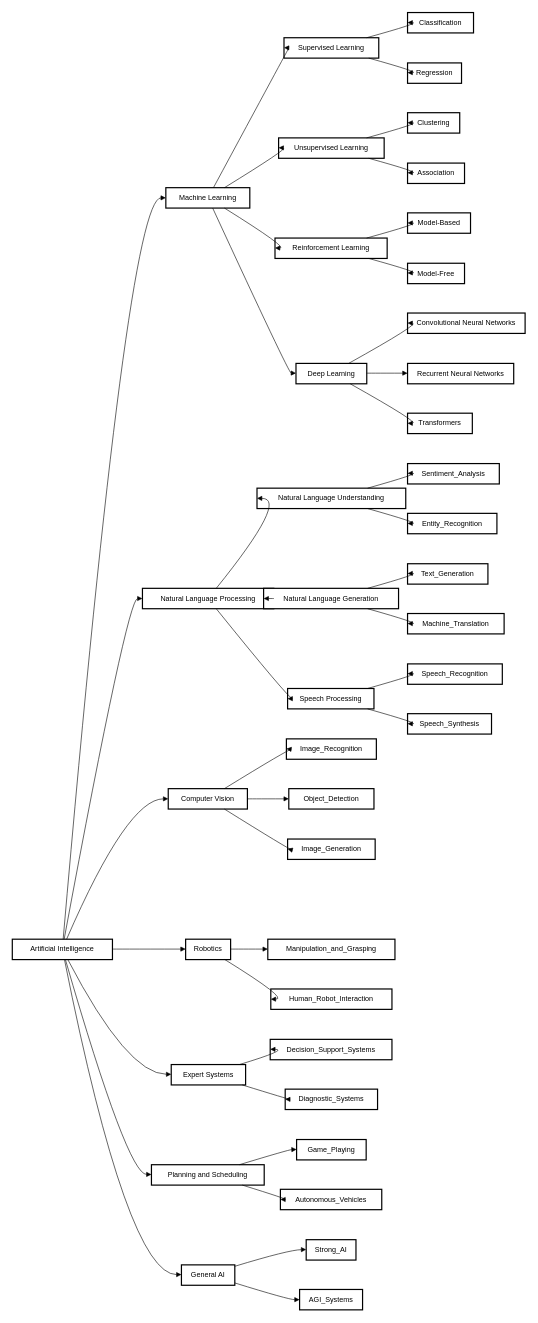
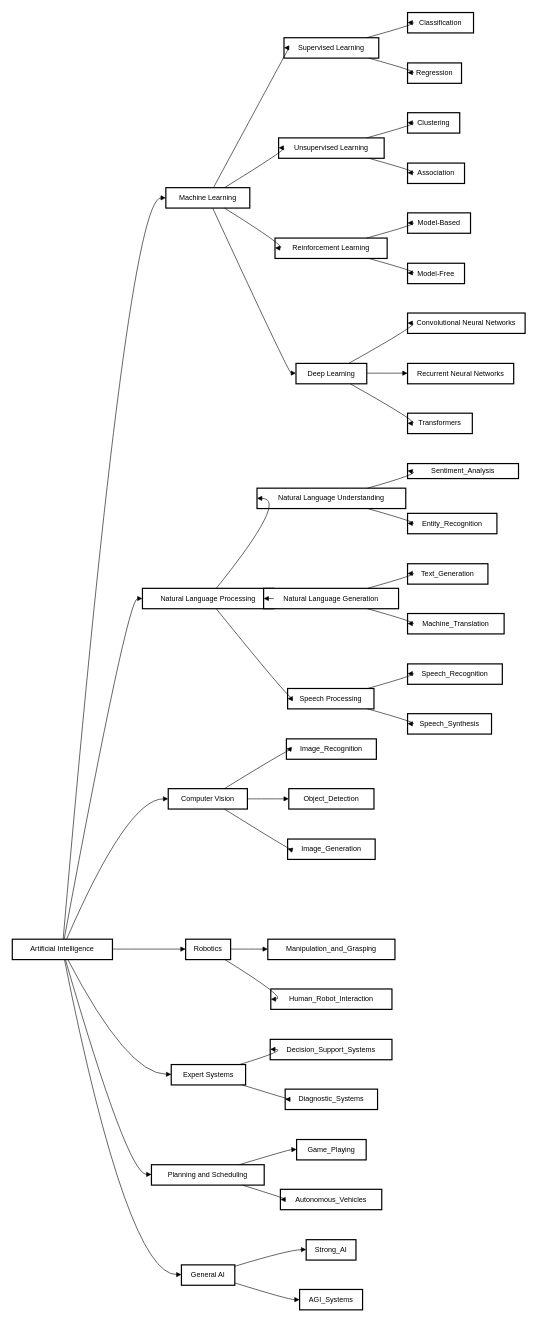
  <mxCell id="0" />
  <mxCell id="1" parent="0" />
  <mxCell id="2" value="Artificial Intelligence" style="whiteSpace=wrap;strokeWidth=2;hachureGap=4;fontFamily=Helvetica;" vertex="1" parent="1"><mxGeometry x="20" y="1565" width="167" height="34" as="geometry" /></mxCell>
  <mxCell id="3" value="Machine Learning" style="whiteSpace=wrap;strokeWidth=2;hachureGap=4;fontFamily=Helvetica;" vertex="1" parent="1"><mxGeometry x="276" y="312" width="140" height="34" as="geometry" /></mxCell>
  <mxCell id="4" value="Natural Language Processing" style="whiteSpace=wrap;strokeWidth=2;hachureGap=4;fontFamily=Helvetica;" vertex="1" parent="1"><mxGeometry x="237" y="980" width="219" height="34" as="geometry" /></mxCell>
  <mxCell id="5" value="Computer Vision" style="whiteSpace=wrap;strokeWidth=2;hachureGap=4;fontFamily=Helvetica;" vertex="1" parent="1"><mxGeometry x="280" y="1314" width="132" height="34" as="geometry" /></mxCell>
  <mxCell id="6" value="Robotics" style="whiteSpace=wrap;strokeWidth=2;hachureGap=4;fontFamily=Helvetica;" vertex="1" parent="1"><mxGeometry x="309" y="1565" width="75" height="34" as="geometry" /></mxCell>
  <mxCell id="7" value="Expert Systems" style="whiteSpace=wrap;strokeWidth=2;hachureGap=4;fontFamily=Helvetica;" vertex="1" parent="1"><mxGeometry x="285" y="1774" width="124" height="34" as="geometry" /></mxCell>
  <mxCell id="8" value="Planning and Scheduling" style="whiteSpace=wrap;strokeWidth=2;hachureGap=4;fontFamily=Helvetica;" vertex="1" parent="1"><mxGeometry x="252" y="1941" width="188" height="34" as="geometry" /></mxCell>
  <mxCell id="9" value="General AI" style="whiteSpace=wrap;strokeWidth=2;hachureGap=4;fontFamily=Helvetica;" vertex="1" parent="1"><mxGeometry x="302" y="2108" width="89" height="34" as="geometry" /></mxCell>
  <mxCell id="10" value="Supervised Learning" style="whiteSpace=wrap;strokeWidth=2;hachureGap=4;fontFamily=Helvetica;" vertex="1" parent="1"><mxGeometry x="473" y="62" width="158" height="34" as="geometry" /></mxCell>
  <mxCell id="11" value="Unsupervised Learning" style="whiteSpace=wrap;strokeWidth=2;hachureGap=4;fontFamily=Helvetica;" vertex="1" parent="1"><mxGeometry x="464" y="229" width="176" height="34" as="geometry" /></mxCell>
  <mxCell id="12" value="Reinforcement Learning" style="whiteSpace=wrap;strokeWidth=2;hachureGap=4;fontFamily=Helvetica;" vertex="1" parent="1"><mxGeometry x="458" y="396" width="187" height="34" as="geometry" /></mxCell>
  <mxCell id="13" value="Deep Learning" style="whiteSpace=wrap;strokeWidth=2;hachureGap=4;fontFamily=Helvetica;" vertex="1" parent="1"><mxGeometry x="493" y="605" width="118" height="34" as="geometry" /></mxCell>
  <mxCell id="14" value="Classification" style="whiteSpace=wrap;strokeWidth=2;hachureGap=4;fontFamily=Helvetica;" vertex="1" parent="1"><mxGeometry x="679" y="20" width="110" height="34" as="geometry" /></mxCell>
  <mxCell id="15" value="Regression" style="whiteSpace=wrap;strokeWidth=2;hachureGap=4;fontFamily=Helvetica;" vertex="1" parent="1"><mxGeometry x="679" y="104" width="90" height="34" as="geometry" /></mxCell>
  <mxCell id="16" value="Clustering" style="whiteSpace=wrap;strokeWidth=2;hachureGap=4;fontFamily=Helvetica;" vertex="1" parent="1"><mxGeometry x="679" y="187" width="87" height="34" as="geometry" /></mxCell>
  <mxCell id="17" value="Association" style="whiteSpace=wrap;strokeWidth=2;hachureGap=4;fontFamily=Helvetica;" vertex="1" parent="1"><mxGeometry x="679" y="271" width="95" height="34" as="geometry" /></mxCell>
  <mxCell id="18" value="Model-Based" style="whiteSpace=wrap;strokeWidth=2;hachureGap=4;fontFamily=Helvetica;" vertex="1" parent="1"><mxGeometry x="679" y="354" width="105" height="34" as="geometry" /></mxCell>
  <mxCell id="19" value="Model-Free" style="whiteSpace=wrap;strokeWidth=2;hachureGap=4;fontFamily=Helvetica;" vertex="1" parent="1"><mxGeometry x="679" y="438" width="95" height="34" as="geometry" /></mxCell>
  <mxCell id="20" value="Convolutional Neural Networks" style="whiteSpace=wrap;strokeWidth=2;hachureGap=4;fontFamily=Helvetica;" vertex="1" parent="1"><mxGeometry x="679" y="521" width="196" height="34" as="geometry" /></mxCell>
  <mxCell id="21" value="Recurrent Neural Networks" style="whiteSpace=wrap;strokeWidth=2;hachureGap=4;fontFamily=Helvetica;" vertex="1" parent="1"><mxGeometry x="679" y="605" width="177" height="34" as="geometry" /></mxCell>
  <mxCell id="22" value="Transformers" style="whiteSpace=wrap;strokeWidth=2;hachureGap=4;fontFamily=Helvetica;" vertex="1" parent="1"><mxGeometry x="679" y="688" width="108" height="34" as="geometry" /></mxCell>
  <mxCell id="23" value="Natural Language Understanding" style="whiteSpace=wrap;strokeWidth=2;hachureGap=4;fontFamily=Helvetica;" vertex="1" parent="1"><mxGeometry x="428" y="813" width="248" height="34" as="geometry" /></mxCell>
  <mxCell id="24" value="Natural Language Generation" style="whiteSpace=wrap;strokeWidth=2;hachureGap=4;fontFamily=Helvetica;" vertex="1" parent="1"><mxGeometry x="439" y="980" width="225" height="34" as="geometry" /></mxCell>
  <mxCell id="25" value="Speech Processing" style="whiteSpace=wrap;strokeWidth=2;hachureGap=4;fontFamily=Helvetica;" vertex="1" parent="1"><mxGeometry x="479" y="1147" width="144" height="34" as="geometry" /></mxCell>
- <mxCell id="26" value="Sentiment_Analysis" style="whiteSpace=wrap;strokeWidth=2;hachureGap=4;fontFamily=Helvetica;" vertex="1" parent="1"><mxGeometry x="679" y="772" width="153" height="34" as="geometry" /></mxCell>
+ <mxCell id="26" value="Sentiment_Analysis" style="whiteSpace=wrap;strokeWidth=2;hachureGap=4;fontFamily=Helvetica;" vertex="1" parent="1"><mxGeometry x="679" y="772" width="185" height="25" as="geometry" /></mxCell>
  <mxCell id="27" value="Entity_Recognition" style="whiteSpace=wrap;strokeWidth=2;hachureGap=4;fontFamily=Helvetica;" vertex="1" parent="1"><mxGeometry x="679" y="855" width="149" height="34" as="geometry" /></mxCell>
  <mxCell id="28" value="Text_Generation" style="whiteSpace=wrap;strokeWidth=2;hachureGap=4;fontFamily=Helvetica;" vertex="1" parent="1"><mxGeometry x="679" y="939" width="134" height="34" as="geometry" /></mxCell>
  <mxCell id="29" value="Machine_Translation" style="whiteSpace=wrap;strokeWidth=2;hachureGap=4;fontFamily=Helvetica;" vertex="1" parent="1"><mxGeometry x="679" y="1022" width="161" height="34" as="geometry" /></mxCell>
  <mxCell id="30" value="Speech_Recognition" style="whiteSpace=wrap;strokeWidth=2;hachureGap=4;fontFamily=Helvetica;" vertex="1" parent="1"><mxGeometry x="679" y="1106" width="158" height="34" as="geometry" /></mxCell>
  <mxCell id="31" value="Speech_Synthesis" style="whiteSpace=wrap;strokeWidth=2;hachureGap=4;fontFamily=Helvetica;" vertex="1" parent="1"><mxGeometry x="679" y="1189" width="140" height="34" as="geometry" /></mxCell>
  <mxCell id="32" value="Image_Recognition" style="whiteSpace=wrap;strokeWidth=2;hachureGap=4;fontFamily=Helvetica;" vertex="1" parent="1"><mxGeometry x="477" y="1231" width="150" height="34" as="geometry" /></mxCell>
  <mxCell id="33" value="Object_Detection" style="whiteSpace=wrap;strokeWidth=2;hachureGap=4;fontFamily=Helvetica;" vertex="1" parent="1"><mxGeometry x="481" y="1314" width="142" height="34" as="geometry" /></mxCell>
  <mxCell id="34" value="Image_Generation" style="whiteSpace=wrap;strokeWidth=2;hachureGap=4;fontFamily=Helvetica;" vertex="1" parent="1"><mxGeometry x="479" y="1398" width="146" height="34" as="geometry" /></mxCell>
  <mxCell id="35" value="Manipulation_and_Grasping" style="whiteSpace=wrap;strokeWidth=2;hachureGap=4;fontFamily=Helvetica;" vertex="1" parent="1"><mxGeometry x="446" y="1565" width="212" height="34" as="geometry" /></mxCell>
  <mxCell id="36" value="Human_Robot_Interaction" style="whiteSpace=wrap;strokeWidth=2;hachureGap=4;fontFamily=Helvetica;" vertex="1" parent="1"><mxGeometry x="451" y="1648" width="202" height="34" as="geometry" /></mxCell>
  <mxCell id="37" value="Decision_Support_Systems" style="whiteSpace=wrap;strokeWidth=2;hachureGap=4;fontFamily=Helvetica;" vertex="1" parent="1"><mxGeometry x="450" y="1732" width="203" height="34" as="geometry" /></mxCell>
  <mxCell id="38" value="Diagnostic_Systems" style="whiteSpace=wrap;strokeWidth=2;hachureGap=4;fontFamily=Helvetica;" vertex="1" parent="1"><mxGeometry x="475" y="1815" width="154" height="34" as="geometry" /></mxCell>
  <mxCell id="39" value="Game_Playing" style="whiteSpace=wrap;strokeWidth=2;hachureGap=4;fontFamily=Helvetica;" vertex="1" parent="1"><mxGeometry x="494" y="1899" width="116" height="34" as="geometry" /></mxCell>
  <mxCell id="40" value="Autonomous_Vehicles" style="whiteSpace=wrap;strokeWidth=2;hachureGap=4;fontFamily=Helvetica;" vertex="1" parent="1"><mxGeometry x="467" y="1982" width="169" height="34" as="geometry" /></mxCell>
  <mxCell id="41" value="Strong_AI" style="whiteSpace=wrap;strokeWidth=2;hachureGap=4;fontFamily=Helvetica;" vertex="1" parent="1"><mxGeometry x="510" y="2066" width="83" height="34" as="geometry" /></mxCell>
  <mxCell id="42" value="AGI_Systems" style="whiteSpace=wrap;strokeWidth=2;hachureGap=4;fontFamily=Helvetica;" vertex="1" parent="1"><mxGeometry x="499" y="2149" width="105" height="34" as="geometry" /></mxCell>
  <mxCell id="43" value="" style="curved=1;startArrow=none;endArrow=block;exitX=0.508;exitY=-0.007;entryX=0.003;entryY=0.5;rounded=0;hachureGap=4;fontFamily=Helvetica;" edge="1" parent="1" source="2" target="3"><mxGeometry relative="1" as="geometry"><Array as="points"><mxPoint x="212" y="329" /></Array></mxGeometry></mxCell>
  <mxCell id="44" value="" style="curved=1;startArrow=none;endArrow=block;exitX=0.518;exitY=-0.007;entryX=-0.001;entryY=0.5;rounded=0;hachureGap=4;fontFamily=Helvetica;" edge="1" parent="1" source="2" target="4"><mxGeometry relative="1" as="geometry"><Array as="points"><mxPoint x="212" y="997" /></Array></mxGeometry></mxCell>
  <mxCell id="45" value="" style="curved=1;startArrow=none;endArrow=block;exitX=0.543;exitY=-0.007;entryX=0.001;entryY=0.5;rounded=0;hachureGap=4;fontFamily=Helvetica;" edge="1" parent="1" source="2" target="5"><mxGeometry relative="1" as="geometry"><Array as="points"><mxPoint x="212" y="1331" /></Array></mxGeometry></mxCell>
  <mxCell id="46" value="" style="curved=1;startArrow=none;endArrow=block;exitX=0.999;exitY=0.485;entryX=-0.003;entryY=0.485;rounded=0;hachureGap=4;fontFamily=Helvetica;" edge="1" parent="1" source="2" target="6"><mxGeometry relative="1" as="geometry"><Array as="points" /></mxGeometry></mxCell>
  <mxCell id="47" value="" style="curved=1;startArrow=none;endArrow=block;exitX=0.552;exitY=0.978;entryX=-0.004;entryY=0.478;rounded=0;hachureGap=4;fontFamily=Helvetica;" edge="1" parent="1" source="2" target="7"><mxGeometry relative="1" as="geometry"><Array as="points"><mxPoint x="212" y="1790" /></Array></mxGeometry></mxCell>
  <mxCell id="48" value="" style="curved=1;startArrow=none;endArrow=block;exitX=0.529;exitY=0.978;entryX=0.0;entryY=0.478;rounded=0;hachureGap=4;fontFamily=Helvetica;" edge="1" parent="1" source="2" target="8"><mxGeometry relative="1" as="geometry"><Array as="points"><mxPoint x="212" y="1957" /></Array></mxGeometry></mxCell>
  <mxCell id="49" value="" style="curved=1;startArrow=none;endArrow=block;exitX=0.52;exitY=0.978;entryX=-0.004;entryY=0.478;rounded=0;hachureGap=4;fontFamily=Helvetica;" edge="1" parent="1" source="2" target="9"><mxGeometry relative="1" as="geometry"><Array as="points"><mxPoint x="212" y="2124" /></Array></mxGeometry></mxCell>
  <mxCell id="50" value="" style="curved=1;startArrow=none;endArrow=block;exitX=0.566;exitY=0.007;entryX=-0.002;entryY=0.485;rounded=0;hachureGap=4;fontFamily=Helvetica;" edge="1" parent="1" source="3" target="10"><mxGeometry relative="1" as="geometry"><Array as="points"><mxPoint x="481" y="79" /></Array></mxGeometry></mxCell>
  <mxCell id="51" value="" style="curved=1;startArrow=none;endArrow=block;exitX=0.695;exitY=0.007;entryX=-0.002;entryY=0.485;rounded=0;hachureGap=4;fontFamily=Helvetica;" edge="1" parent="1" source="3" target="11"><mxGeometry relative="1" as="geometry"><Array as="points"><mxPoint x="481" y="246" /></Array></mxGeometry></mxCell>
  <mxCell id="52" value="" style="curved=1;startArrow=none;endArrow=block;exitX=0.695;exitY=0.993;entryX=0.002;entryY=0.485;rounded=0;hachureGap=4;fontFamily=Helvetica;" edge="1" parent="1" source="3" target="12"><mxGeometry relative="1" as="geometry"><Array as="points"><mxPoint x="481" y="413" /></Array></mxGeometry></mxCell>
  <mxCell id="53" value="" style="curved=1;startArrow=none;endArrow=block;exitX=0.557;exitY=0.993;entryX=-0.0;entryY=0.478;rounded=0;hachureGap=4;fontFamily=Helvetica;" edge="1" parent="1" source="3" target="13"><mxGeometry relative="1" as="geometry"><Array as="points"><mxPoint x="481" y="621" /></Array></mxGeometry></mxCell>
  <mxCell id="54" value="" style="curved=1;startArrow=none;endArrow=block;exitX=0.877;exitY=-0.007;entryX=-0.002;entryY=0.493;rounded=0;hachureGap=4;fontFamily=Helvetica;" edge="1" parent="1" source="10" target="14"><mxGeometry relative="1" as="geometry"><Array as="points"><mxPoint x="701" y="37" /></Array></mxGeometry></mxCell>
  <mxCell id="55" value="" style="curved=1;startArrow=none;endArrow=block;exitX=0.877;exitY=0.978;entryX=-0.002;entryY=0.478;rounded=0;hachureGap=4;fontFamily=Helvetica;" edge="1" parent="1" source="10" target="15"><mxGeometry relative="1" as="geometry"><Array as="points"><mxPoint x="701" y="120" /></Array></mxGeometry></mxCell>
  <mxCell id="56" value="" style="curved=1;startArrow=none;endArrow=block;exitX=0.838;exitY=-0.007;entryX=0.004;entryY=0.493;rounded=0;hachureGap=4;fontFamily=Helvetica;" edge="1" parent="1" source="11" target="16"><mxGeometry relative="1" as="geometry"><Array as="points"><mxPoint x="701" y="204" /></Array></mxGeometry></mxCell>
  <mxCell id="57" value="" style="curved=1;startArrow=none;endArrow=block;exitX=0.838;exitY=0.978;entryX=0.004;entryY=0.478;rounded=0;hachureGap=4;fontFamily=Helvetica;" edge="1" parent="1" source="11" target="17"><mxGeometry relative="1" as="geometry"><Array as="points"><mxPoint x="701" y="287" /></Array></mxGeometry></mxCell>
  <mxCell id="58" value="" style="curved=1;startArrow=none;endArrow=block;exitX=0.821;exitY=-0.007;entryX=-0.004;entryY=0.493;rounded=0;hachureGap=4;fontFamily=Helvetica;" edge="1" parent="1" source="12" target="18"><mxGeometry relative="1" as="geometry"><Array as="points"><mxPoint x="701" y="371" /></Array></mxGeometry></mxCell>
  <mxCell id="59" value="" style="curved=1;startArrow=none;endArrow=block;exitX=0.821;exitY=0.978;entryX=0.003;entryY=0.478;rounded=0;hachureGap=4;fontFamily=Helvetica;" edge="1" parent="1" source="12" target="19"><mxGeometry relative="1" as="geometry"><Array as="points"><mxPoint x="701" y="454" /></Array></mxGeometry></mxCell>
  <mxCell id="60" value="" style="curved=1;startArrow=none;endArrow=block;exitX=0.751;exitY=-0.015;entryX=-0.001;entryY=0.493;rounded=0;hachureGap=4;fontFamily=Helvetica;" edge="1" parent="1" source="13" target="20"><mxGeometry relative="1" as="geometry"><Array as="points"><mxPoint x="701" y="538" /></Array></mxGeometry></mxCell>
  <mxCell id="61" value="" style="curved=1;startArrow=none;endArrow=block;exitX=0.996;exitY=0.478;entryX=-0.002;entryY=0.478;rounded=0;hachureGap=4;fontFamily=Helvetica;" edge="1" parent="1" source="13" target="21"><mxGeometry relative="1" as="geometry"><Array as="points" /></mxGeometry></mxCell>
  <mxCell id="62" value="" style="curved=1;startArrow=none;endArrow=block;exitX=0.751;exitY=0.971;entryX=0.0;entryY=0.493;rounded=0;hachureGap=4;fontFamily=Helvetica;" edge="1" parent="1" source="13" target="22"><mxGeometry relative="1" as="geometry"><Array as="points"><mxPoint x="701" y="705" /></Array></mxGeometry></mxCell>
  <mxCell id="63" value="" style="curved=1;startArrow=none;endArrow=block;exitX=0.561;exitY=0.007;entryX=-0.001;entryY=0.5;rounded=0;hachureGap=4;fontFamily=Helvetica;" edge="1" parent="1" source="4" target="23"><mxGeometry relative="1" as="geometry"><Array as="points"><mxPoint x="481" y="830" /></Array></mxGeometry></mxCell>
  <mxCell id="64" value="" style="curved=1;startArrow=none;endArrow=block;exitX=0.999;exitY=0.5;entryX=0.001;entryY=0.5;rounded=0;hachureGap=4;fontFamily=Helvetica;" edge="1" parent="1" source="4" target="24"><mxGeometry relative="1" as="geometry"><Array as="points" /></mxGeometry></mxCell>
  <mxCell id="65" value="" style="curved=1;startArrow=none;endArrow=block;exitX=0.561;exitY=0.993;entryX=0.003;entryY=0.5;rounded=0;hachureGap=4;fontFamily=Helvetica;" edge="1" parent="1" source="4" target="25"><mxGeometry relative="1" as="geometry"><Array as="points"><mxPoint x="481" y="1164" /></Array></mxGeometry></mxCell>
  <mxCell id="66" value="" style="curved=1;startArrow=none;endArrow=block;exitX=0.74;exitY=0.007;entryX=0.002;entryY=0.478;rounded=0;hachureGap=4;fontFamily=Helvetica;" edge="1" parent="1" source="23" target="26"><mxGeometry relative="1" as="geometry"><Array as="points"><mxPoint x="701" y="788" /></Array></mxGeometry></mxCell>
  <mxCell id="67" value="" style="curved=1;startArrow=none;endArrow=block;exitX=0.74;exitY=0.993;entryX=0.002;entryY=0.493;rounded=0;hachureGap=4;fontFamily=Helvetica;" edge="1" parent="1" source="23" target="27"><mxGeometry relative="1" as="geometry"><Array as="points"><mxPoint x="701" y="872" /></Array></mxGeometry></mxCell>
  <mxCell id="68" value="" style="curved=1;startArrow=none;endArrow=block;exitX=0.767;exitY=0.007;entryX=0.001;entryY=0.478;rounded=0;hachureGap=4;fontFamily=Helvetica;" edge="1" parent="1" source="24" target="28"><mxGeometry relative="1" as="geometry"><Array as="points"><mxPoint x="701" y="955" /></Array></mxGeometry></mxCell>
  <mxCell id="69" value="" style="curved=1;startArrow=none;endArrow=block;exitX=0.767;exitY=0.993;entryX=-0.002;entryY=0.493;rounded=0;hachureGap=4;fontFamily=Helvetica;" edge="1" parent="1" source="24" target="29"><mxGeometry relative="1" as="geometry"><Array as="points"><mxPoint x="701" y="1039" /></Array></mxGeometry></mxCell>
  <mxCell id="70" value="" style="curved=1;startArrow=none;endArrow=block;exitX=0.92;exitY=0.007;entryX=0.001;entryY=0.478;rounded=0;hachureGap=4;fontFamily=Helvetica;" edge="1" parent="1" source="25" target="30"><mxGeometry relative="1" as="geometry"><Array as="points"><mxPoint x="701" y="1122" /></Array></mxGeometry></mxCell>
  <mxCell id="71" value="" style="curved=1;startArrow=none;endArrow=block;exitX=0.92;exitY=0.993;entryX=0.0;entryY=0.493;rounded=0;hachureGap=4;fontFamily=Helvetica;" edge="1" parent="1" source="25" target="31"><mxGeometry relative="1" as="geometry"><Array as="points"><mxPoint x="701" y="1206" /></Array></mxGeometry></mxCell>
  <mxCell id="72" value="" style="curved=1;startArrow=none;endArrow=block;exitX=0.706;exitY=0.007;entryX=-0.001;entryY=0.485;rounded=0;hachureGap=4;fontFamily=Helvetica;" edge="1" parent="1" source="5" target="32"><mxGeometry relative="1" as="geometry"><Array as="points"><mxPoint x="481" y="1248" /></Array></mxGeometry></mxCell>
  <mxCell id="73" value="" style="curved=1;startArrow=none;endArrow=block;exitX=1.003;exitY=0.5;entryX=-0.001;entryY=0.5;rounded=0;hachureGap=4;fontFamily=Helvetica;" edge="1" parent="1" source="5" target="33"><mxGeometry relative="1" as="geometry"><Array as="points" /></mxGeometry></mxCell>
  <mxCell id="74" value="" style="curved=1;startArrow=none;endArrow=block;exitX=0.706;exitY=0.993;entryX=-0.003;entryY=0.485;rounded=0;hachureGap=4;fontFamily=Helvetica;" edge="1" parent="1" source="5" target="34"><mxGeometry relative="1" as="geometry"><Array as="points"><mxPoint x="481" y="1415" /></Array></mxGeometry></mxCell>
  <mxCell id="75" value="" style="curved=1;startArrow=none;endArrow=block;exitX=0.997;exitY=0.485;entryX=-0.002;entryY=0.485;rounded=0;hachureGap=4;fontFamily=Helvetica;" edge="1" parent="1" source="6" target="35"><mxGeometry relative="1" as="geometry"><Array as="points" /></mxGeometry></mxCell>
  <mxCell id="76" value="" style="curved=1;startArrow=none;endArrow=block;exitX=0.856;exitY=0.978;entryX=-0.0;entryY=0.5;rounded=0;hachureGap=4;fontFamily=Helvetica;" edge="1" parent="1" source="6" target="36"><mxGeometry relative="1" as="geometry"><Array as="points"><mxPoint x="481" y="1665" /></Array></mxGeometry></mxCell>
  <mxCell id="77" value="" style="curved=1;startArrow=none;endArrow=block;exitX=0.929;exitY=-0.015;entryX=-0.0;entryY=0.485;rounded=0;hachureGap=4;fontFamily=Helvetica;" edge="1" parent="1" source="7" target="37"><mxGeometry relative="1" as="geometry"><Array as="points"><mxPoint x="481" y="1749" /></Array></mxGeometry></mxCell>
  <mxCell id="78" value="" style="curved=1;startArrow=none;endArrow=block;exitX=0.929;exitY=0.971;entryX=-0.001;entryY=0.5;rounded=0;hachureGap=4;fontFamily=Helvetica;" edge="1" parent="1" source="7" target="38"><mxGeometry relative="1" as="geometry"><Array as="points"><mxPoint x="481" y="1832" /></Array></mxGeometry></mxCell>
  <mxCell id="79" value="" style="curved=1;startArrow=none;endArrow=block;exitX=0.788;exitY=-0.015;entryX=-0.002;entryY=0.485;rounded=0;hachureGap=4;fontFamily=Helvetica;" edge="1" parent="1" source="8" target="39"><mxGeometry relative="1" as="geometry"><Array as="points"><mxPoint x="481" y="1916" /></Array></mxGeometry></mxCell>
  <mxCell id="80" value="" style="curved=1;startArrow=none;endArrow=block;exitX=0.788;exitY=0.971;entryX=0.001;entryY=0.5;rounded=0;hachureGap=4;fontFamily=Helvetica;" edge="1" parent="1" source="8" target="40"><mxGeometry relative="1" as="geometry"><Array as="points"><mxPoint x="481" y="1999" /></Array></mxGeometry></mxCell>
  <mxCell id="81" value="" style="curved=1;startArrow=none;endArrow=block;exitX=0.999;exitY=0.07;entryX=0.003;entryY=0.485;rounded=0;hachureGap=4;fontFamily=Helvetica;" edge="1" parent="1" source="9" target="41"><mxGeometry relative="1" as="geometry"><Array as="points"><mxPoint x="481" y="2083" /></Array></mxGeometry></mxCell>
  <mxCell id="82" value="" style="curved=1;startArrow=none;endArrow=block;exitX=0.999;exitY=0.885;entryX=0.002;entryY=0.5;rounded=0;hachureGap=4;fontFamily=Helvetica;" edge="1" parent="1" source="9" target="42"><mxGeometry relative="1" as="geometry"><Array as="points"><mxPoint x="481" y="2166" /></Array></mxGeometry></mxCell>
